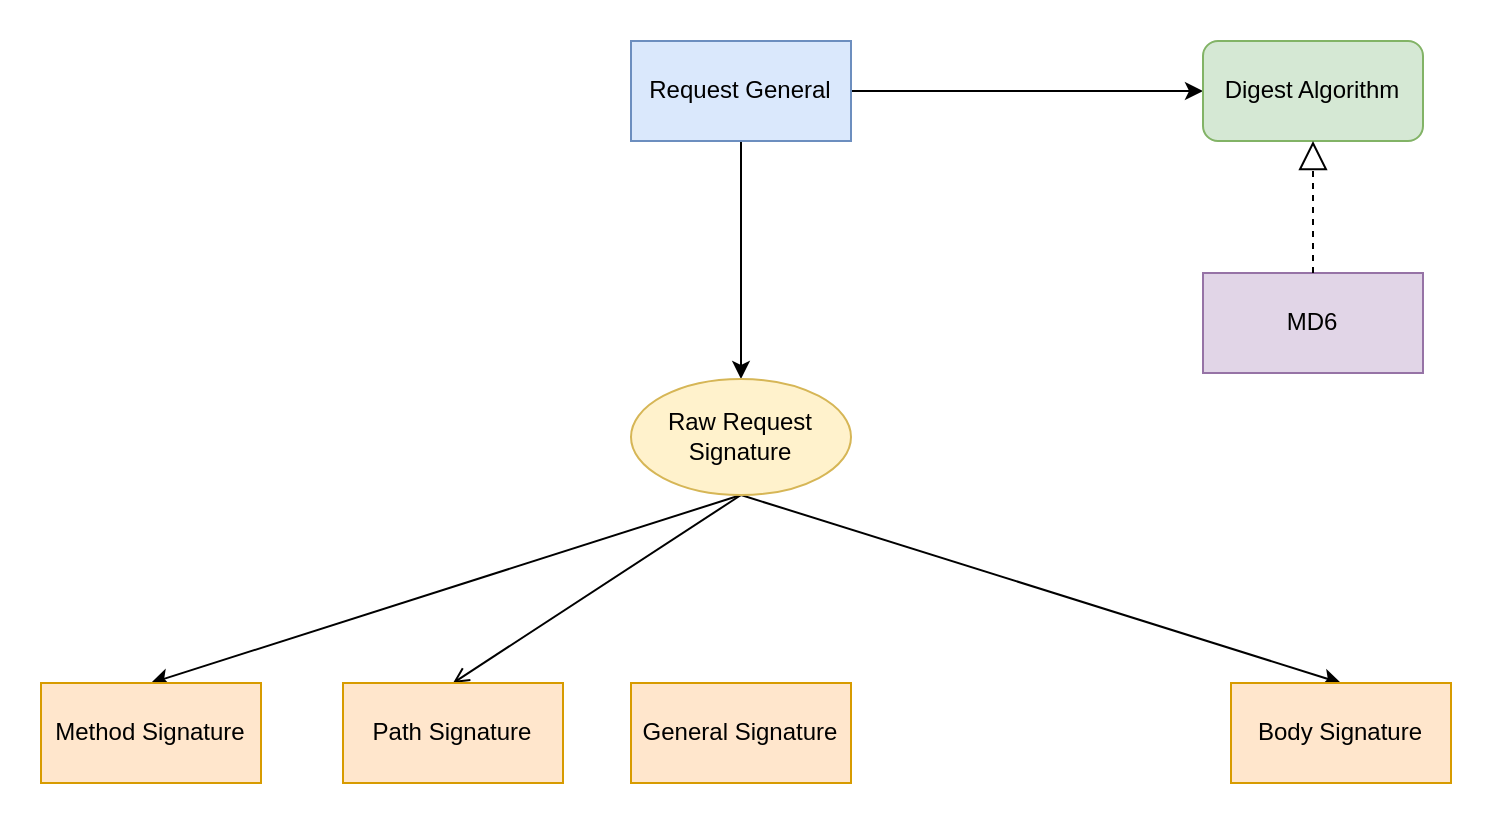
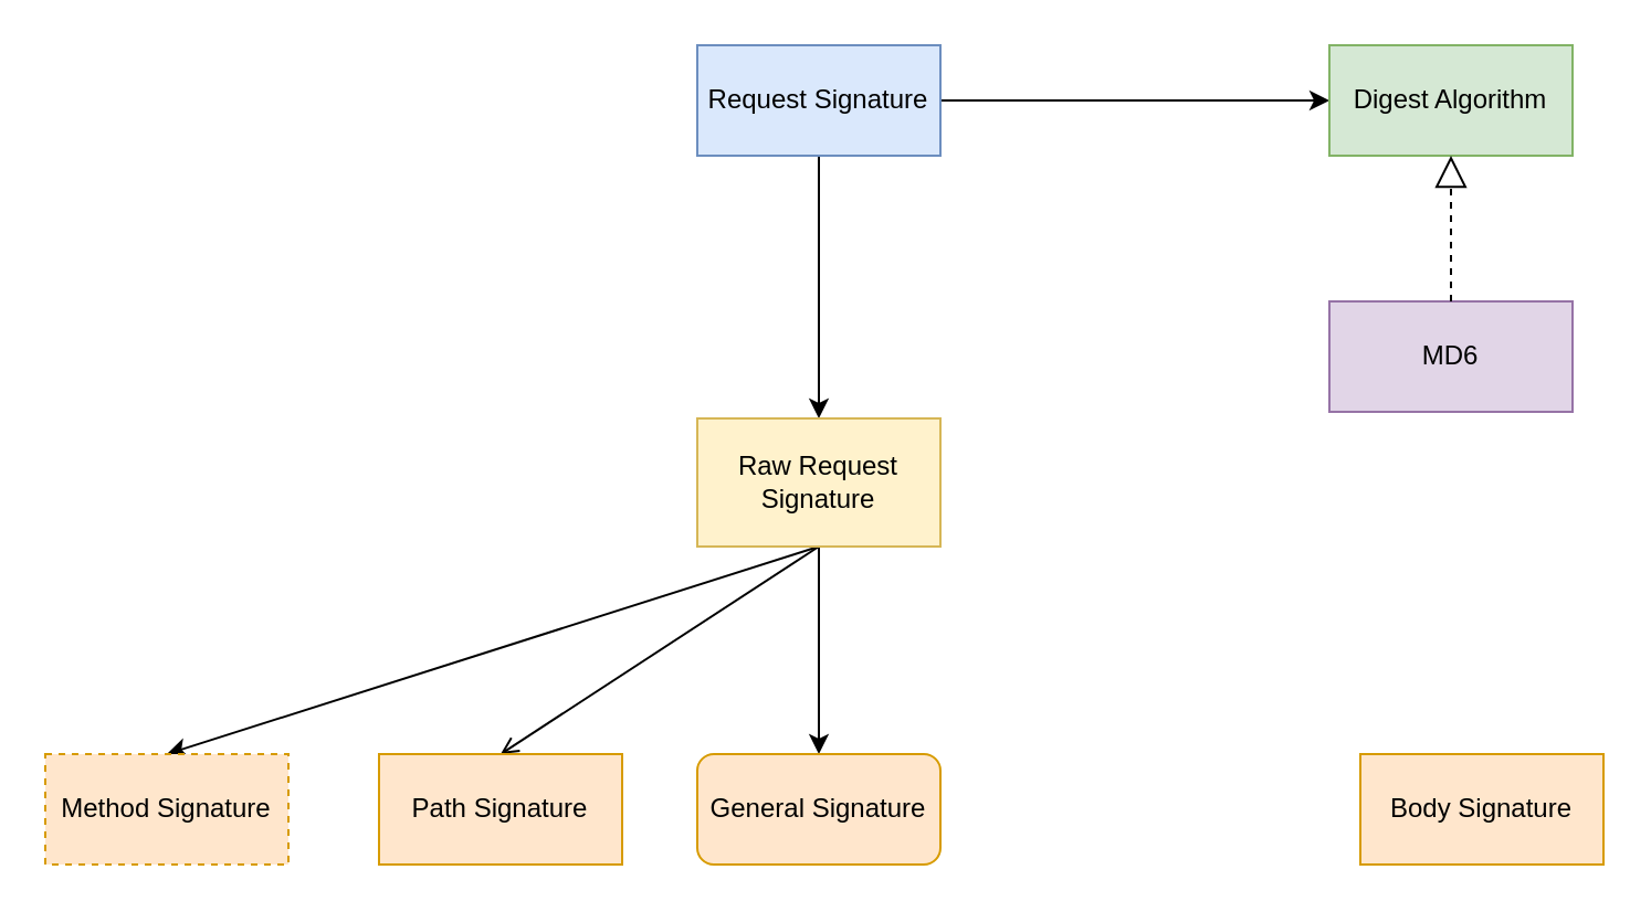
  <mxCell id="0" />
  <mxCell id="1" parent="0" />
  <mxCell id="2" style="edgeStyle=orthogonalEdgeStyle;rounded=0;orthogonalLoop=1;jettySize=auto;html=1;entryX=0;entryY=0.5;entryDx=0;entryDy=0;" edge="1" parent="1" source="4" target="10"><mxGeometry relative="1" as="geometry" /></mxCell>
  <mxCell id="3" style="edgeStyle=orthogonalEdgeStyle;rounded=0;orthogonalLoop=1;jettySize=auto;html=1;entryX=0.5;entryY=0;entryDx=0;entryDy=0;" edge="1" parent="1" source="4" target="9"><mxGeometry relative="1" as="geometry" /></mxCell>
- <mxCell id="4" value="Request General" style="html=1;whiteSpace=wrap;fillColor=#dae8fc;strokeColor=#6c8ebf;" vertex="1" parent="1"><mxGeometry x="315" y="20" width="110" height="50" as="geometry" /></mxCell>
+ <mxCell id="4" value="Request Signature" style="html=1;whiteSpace=wrap;fillColor=#dae8fc;strokeColor=#6c8ebf;" vertex="1" parent="1"><mxGeometry x="315" y="20" width="110" height="50" as="geometry" /></mxCell>
  <mxCell id="5" style="rounded=0;orthogonalLoop=1;jettySize=auto;html=1;exitX=0.5;exitY=1;exitDx=0;exitDy=0;entryX=0.5;entryY=0;entryDx=0;entryDy=0;" edge="1" parent="1" source="9" target="13"><mxGeometry relative="1" as="geometry"><mxPoint x="81" y="339" as="targetPoint" /></mxGeometry></mxCell>
- <mxCell id="7" style="rounded=0;orthogonalLoop=1;jettySize=auto;html=1;entryX=0.5;entryY=0;entryDx=0;entryDy=0;exitX=0.5;exitY=1;exitDx=0;exitDy=0;" edge="1" parent="1" source="9" target="16"><mxGeometry relative="1" as="geometry"><mxPoint x="766" y="299" as="targetPoint" /></mxGeometry></mxCell>
+ <mxCell id="6" style="rounded=0;orthogonalLoop=1;jettySize=auto;html=1;" edge="1" parent="1" source="9" target="15"><mxGeometry relative="1" as="geometry" /></mxCell>
  <mxCell id="8" style="rounded=0;orthogonalLoop=1;jettySize=auto;html=1;entryX=0.5;entryY=0;entryDx=0;entryDy=0;exitX=0.5;exitY=1;exitDx=0;exitDy=0;endArrow=open;" edge="1" parent="1" source="9" target="14"><mxGeometry relative="1" as="geometry" /></mxCell>
- <mxCell id="9" value="Raw Request Signature" style="ellipse;html=1;whiteSpace=wrap;fillColor=#fff2cc;strokeColor=#d6b656;" vertex="1" parent="1"><mxGeometry x="315" y="189" width="110" height="58" as="geometry" /></mxCell>
- <mxCell id="10" value="Digest Algorithm" style="html=1;whiteSpace=wrap;fillColor=#d5e8d4;strokeColor=#82b366;rounded=1;" vertex="1" parent="1"><mxGeometry x="601" y="20" width="110" height="50" as="geometry" /></mxCell>
+ <mxCell id="9" value="Raw Request Signature" style="html=1;whiteSpace=wrap;fillColor=#fff2cc;strokeColor=#d6b656;" vertex="1" parent="1"><mxGeometry x="315" y="189" width="110" height="58" as="geometry" /></mxCell>
+ <mxCell id="10" value="Digest Algorithm" style="html=1;whiteSpace=wrap;fillColor=#d5e8d4;strokeColor=#82b366;" vertex="1" parent="1"><mxGeometry x="601" y="20" width="110" height="50" as="geometry" /></mxCell>
  <mxCell id="11" value="MD6" style="html=1;whiteSpace=wrap;fillColor=#e1d5e7;strokeColor=#9673a6;" vertex="1" parent="1"><mxGeometry x="601" y="136" width="110" height="50" as="geometry" /></mxCell>
  <mxCell id="12" value="" style="endArrow=block;dashed=1;endFill=0;endSize=12;html=1;rounded=0;entryX=0.5;entryY=1;entryDx=0;entryDy=0;exitX=0.5;exitY=0;exitDx=0;exitDy=0;" edge="1" parent="1" source="11" target="10"><mxGeometry width="160" relative="1" as="geometry"><mxPoint x="341" y="120" as="sourcePoint" /><mxPoint x="501" y="120" as="targetPoint" /></mxGeometry></mxCell>
- <mxCell id="13" value="Method Signature" style="html=1;whiteSpace=wrap;fillColor=#ffe6cc;strokeColor=#d79b00;" vertex="1" parent="1"><mxGeometry x="20" y="341" width="110" height="50" as="geometry" /></mxCell>
+ <mxCell id="13" value="Method Signature" style="html=1;whiteSpace=wrap;fillColor=#ffe6cc;strokeColor=#d79b00;dashed=1;" vertex="1" parent="1"><mxGeometry x="20" y="341" width="110" height="50" as="geometry" /></mxCell>
  <mxCell id="14" value="Path Signature" style="html=1;whiteSpace=wrap;fillColor=#ffe6cc;strokeColor=#d79b00;" vertex="1" parent="1"><mxGeometry x="171" y="341" width="110" height="50" as="geometry" /></mxCell>
- <mxCell id="15" value="General Signature" style="html=1;whiteSpace=wrap;fillColor=#ffe6cc;strokeColor=#d79b00;" vertex="1" parent="1"><mxGeometry x="315" y="341" width="110" height="50" as="geometry" /></mxCell>
+ <mxCell id="15" value="General Signature" style="html=1;whiteSpace=wrap;fillColor=#ffe6cc;strokeColor=#d79b00;rounded=1;" vertex="1" parent="1"><mxGeometry x="315" y="341" width="110" height="50" as="geometry" /></mxCell>
  <mxCell id="16" value="Body Signature" style="html=1;whiteSpace=wrap;fillColor=#ffe6cc;strokeColor=#d79b00;" vertex="1" parent="1"><mxGeometry x="615" y="341" width="110" height="50" as="geometry" /></mxCell>
